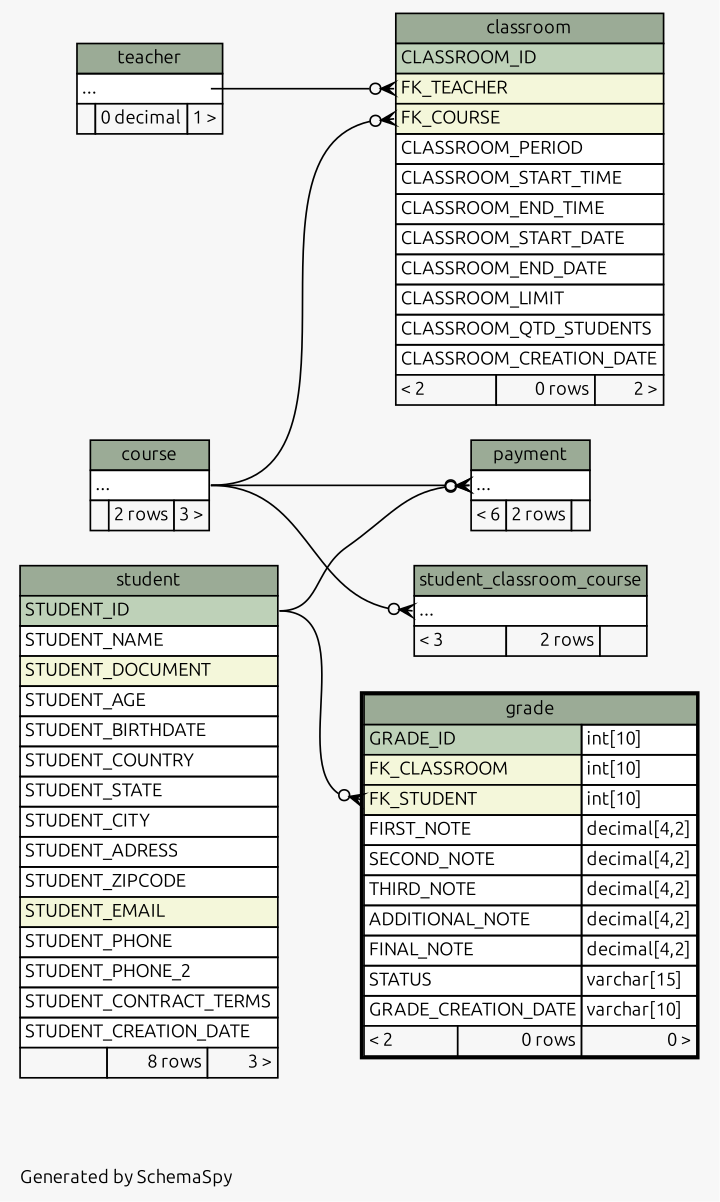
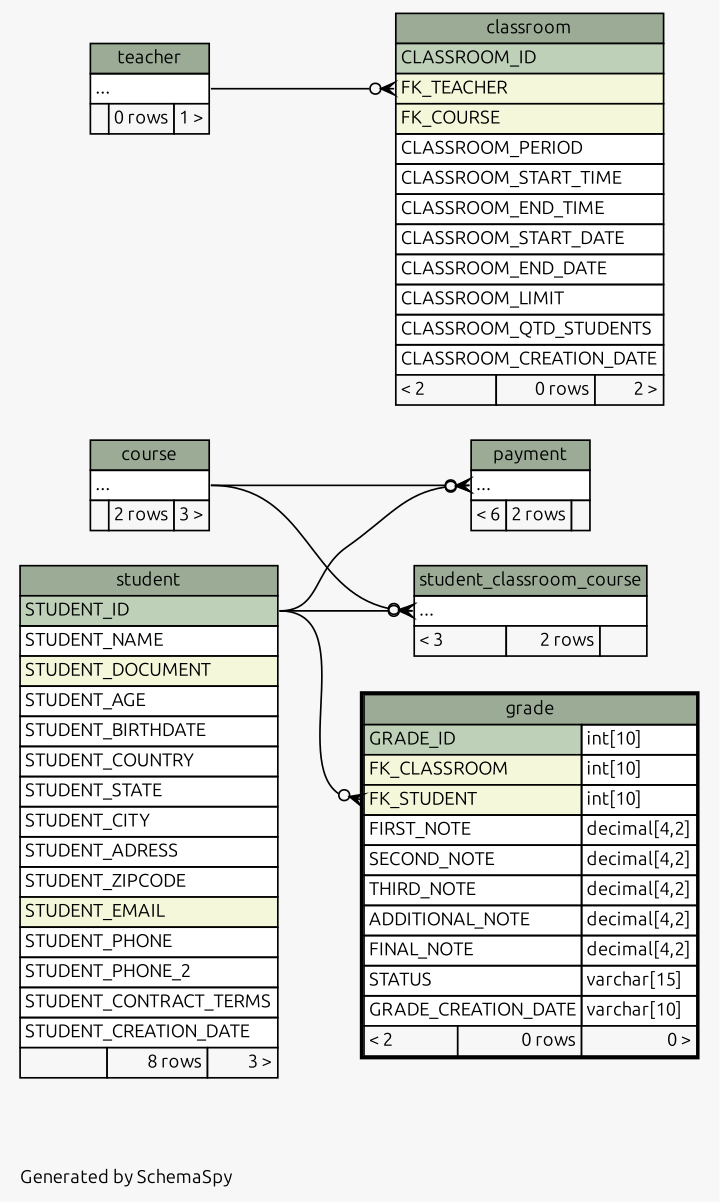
  digraph {
    bgcolor="#f7f7f7"
    fontname=Ubuntu
    fontsize=11
    label="\nGenerated by SchemaSpy"
    labeljust=l
    nodesep=0.18
    rankdir=RL
    ranksep=0.46
    node [fontname=Ubuntu fontsize=11 shape=plaintext]
    edge [arrowhead=none arrowsize=0.8 arrowtail=crowodot dir=back fontname=Ubuntu headport="elipses:e" tailport="elipses:w"]
    n1 [label=<     <TABLE BORDER="0" CELLBORDER="1" CELLSPACING="0" BGCOLOR="#ffffff">       <TR><TD COLSPAN="3" BGCOLOR="#9bab96" ALIGN="CENTER">classroom</TD></TR>       <TR><TD PORT="CLASSROOM_ID" COLSPAN="3" BGCOLOR="#bed1b8" ALIGN="LEFT">CLASSROOM_ID</TD></TR>       <TR><TD PORT="FK_TEACHER" COLSPAN="3" BGCOLOR="#f4f7da" ALIGN="LEFT">FK_TEACHER</TD></TR>       <TR><TD PORT="FK_COURSE" COLSPAN="3" BGCOLOR="#f4f7da" ALIGN="LEFT">FK_COURSE</TD></TR>       <TR><TD PORT="CLASSROOM_PERIOD" COLSPAN="3" ALIGN="LEFT">CLASSROOM_PERIOD</TD></TR>       <TR><TD PORT="CLASSROOM_START_TIME" COLSPAN="3" ALIGN="LEFT">CLASSROOM_START_TIME</TD></TR>       <TR><TD PORT="CLASSROOM_END_TIME" COLSPAN="3" ALIGN="LEFT">CLASSROOM_END_TIME</TD></TR>       <TR><TD PORT="CLASSROOM_START_DATE" COLSPAN="3" ALIGN="LEFT">CLASSROOM_START_DATE</TD></TR>       <TR><TD PORT="CLASSROOM_END_DATE" COLSPAN="3" ALIGN="LEFT">CLASSROOM_END_DATE</TD></TR>       <TR><TD PORT="CLASSROOM_LIMIT" COLSPAN="3" ALIGN="LEFT">CLASSROOM_LIMIT</TD></TR>       <TR><TD PORT="CLASSROOM_QTD_STUDENTS" COLSPAN="3" ALIGN="LEFT">CLASSROOM_QTD_STUDENTS</TD></TR>       <TR><TD PORT="CLASSROOM_CREATION_DATE" COLSPAN="3" ALIGN="LEFT">CLASSROOM_CREATION_DATE</TD></TR>       <TR><TD ALIGN="LEFT" BGCOLOR="#f7f7f7">&lt; 2</TD><TD ALIGN="RIGHT" BGCOLOR="#f7f7f7">0 rows</TD><TD ALIGN="RIGHT" BGCOLOR="#f7f7f7">2 &gt;</TD></TR>     </TABLE>>]
    n2 [label=<     <TABLE BORDER="0" CELLBORDER="1" CELLSPACING="0" BGCOLOR="#ffffff">       <TR><TD COLSPAN="3" BGCOLOR="#9bab96" ALIGN="CENTER">course</TD></TR>       <TR><TD PORT="elipses" COLSPAN="3" ALIGN="LEFT">...</TD></TR>       <TR><TD ALIGN="LEFT" BGCOLOR="#f7f7f7">  </TD><TD ALIGN="RIGHT" BGCOLOR="#f7f7f7">2 rows</TD><TD ALIGN="RIGHT" BGCOLOR="#f7f7f7">3 &gt;</TD></TR>     </TABLE>>]
-   n3 [label=<     <TABLE BORDER="0" CELLBORDER="1" CELLSPACING="0" BGCOLOR="#ffffff">       <TR><TD COLSPAN="3" BGCOLOR="#9bab96" ALIGN="CENTER">teacher</TD></TR>       <TR><TD PORT="elipses" COLSPAN="3" ALIGN="LEFT">...</TD></TR>       <TR><TD ALIGN="LEFT" BGCOLOR="#f7f7f7">  </TD><TD ALIGN="RIGHT" BGCOLOR="#f7f7f7">0 decimal</TD><TD ALIGN="RIGHT" BGCOLOR="#f7f7f7">1 &gt;</TD></TR>     </TABLE>>]
+   n3 [label=<     <TABLE BORDER="0" CELLBORDER="1" CELLSPACING="0" BGCOLOR="#ffffff">       <TR><TD COLSPAN="3" BGCOLOR="#9bab96" ALIGN="CENTER">teacher</TD></TR>       <TR><TD PORT="elipses" COLSPAN="3" ALIGN="LEFT">...</TD></TR>       <TR><TD ALIGN="LEFT" BGCOLOR="#f7f7f7">  </TD><TD ALIGN="RIGHT" BGCOLOR="#f7f7f7">0 rows</TD><TD ALIGN="RIGHT" BGCOLOR="#f7f7f7">1 &gt;</TD></TR>     </TABLE>>]
    n4 [label=<     <TABLE BORDER="2" CELLBORDER="1" CELLSPACING="0" BGCOLOR="#ffffff">       <TR><TD COLSPAN="3" BGCOLOR="#9bab96" ALIGN="CENTER">grade</TD></TR>       <TR><TD PORT="GRADE_ID" COLSPAN="2" BGCOLOR="#bed1b8" ALIGN="LEFT">GRADE_ID</TD><TD PORT="GRADE_ID.type" ALIGN="LEFT">int[10]</TD></TR>       <TR><TD PORT="FK_CLASSROOM" COLSPAN="2" BGCOLOR="#f4f7da" ALIGN="LEFT">FK_CLASSROOM</TD><TD PORT="FK_CLASSROOM.type" ALIGN="LEFT">int[10]</TD></TR>       <TR><TD PORT="FK_STUDENT" COLSPAN="2" BGCOLOR="#f4f7da" ALIGN="LEFT">FK_STUDENT</TD><TD PORT="FK_STUDENT.type" ALIGN="LEFT">int[10]</TD></TR>       <TR><TD PORT="FIRST_NOTE" COLSPAN="2" ALIGN="LEFT">FIRST_NOTE</TD><TD PORT="FIRST_NOTE.type" ALIGN="LEFT">decimal[4,2]</TD></TR>       <TR><TD PORT="SECOND_NOTE" COLSPAN="2" ALIGN="LEFT">SECOND_NOTE</TD><TD PORT="SECOND_NOTE.type" ALIGN="LEFT">decimal[4,2]</TD></TR>       <TR><TD PORT="THIRD_NOTE" COLSPAN="2" ALIGN="LEFT">THIRD_NOTE</TD><TD PORT="THIRD_NOTE.type" ALIGN="LEFT">decimal[4,2]</TD></TR>       <TR><TD PORT="ADDITIONAL_NOTE" COLSPAN="2" ALIGN="LEFT">ADDITIONAL_NOTE</TD><TD PORT="ADDITIONAL_NOTE.type" ALIGN="LEFT">decimal[4,2]</TD></TR>       <TR><TD PORT="FINAL_NOTE" COLSPAN="2" ALIGN="LEFT">FINAL_NOTE</TD><TD PORT="FINAL_NOTE.type" ALIGN="LEFT">decimal[4,2]</TD></TR>       <TR><TD PORT="STATUS" COLSPAN="2" ALIGN="LEFT">STATUS</TD><TD PORT="STATUS.type" ALIGN="LEFT">varchar[15]</TD></TR>       <TR><TD PORT="GRADE_CREATION_DATE" COLSPAN="2" ALIGN="LEFT">GRADE_CREATION_DATE</TD><TD PORT="GRADE_CREATION_DATE.type" ALIGN="LEFT">varchar[10]</TD></TR>       <TR><TD ALIGN="LEFT" BGCOLOR="#f7f7f7">&lt; 2</TD><TD ALIGN="RIGHT" BGCOLOR="#f7f7f7">0 rows</TD><TD ALIGN="RIGHT" BGCOLOR="#f7f7f7">0 &gt;</TD></TR>     </TABLE>>]
    n5 [label=<     <TABLE BORDER="0" CELLBORDER="1" CELLSPACING="0" BGCOLOR="#ffffff">       <TR><TD COLSPAN="3" BGCOLOR="#9bab96" ALIGN="CENTER">student</TD></TR>       <TR><TD PORT="STUDENT_ID" COLSPAN="3" BGCOLOR="#bed1b8" ALIGN="LEFT">STUDENT_ID</TD></TR>       <TR><TD PORT="STUDENT_NAME" COLSPAN="3" ALIGN="LEFT">STUDENT_NAME</TD></TR>       <TR><TD PORT="STUDENT_DOCUMENT" COLSPAN="3" BGCOLOR="#f4f7da" ALIGN="LEFT">STUDENT_DOCUMENT</TD></TR>       <TR><TD PORT="STUDENT_AGE" COLSPAN="3" ALIGN="LEFT">STUDENT_AGE</TD></TR>       <TR><TD PORT="STUDENT_BIRTHDATE" COLSPAN="3" ALIGN="LEFT">STUDENT_BIRTHDATE</TD></TR>       <TR><TD PORT="STUDENT_COUNTRY" COLSPAN="3" ALIGN="LEFT">STUDENT_COUNTRY</TD></TR>       <TR><TD PORT="STUDENT_STATE" COLSPAN="3" ALIGN="LEFT">STUDENT_STATE</TD></TR>       <TR><TD PORT="STUDENT_CITY" COLSPAN="3" ALIGN="LEFT">STUDENT_CITY</TD></TR>       <TR><TD PORT="STUDENT_ADRESS" COLSPAN="3" ALIGN="LEFT">STUDENT_ADRESS</TD></TR>       <TR><TD PORT="STUDENT_ZIPCODE" COLSPAN="3" ALIGN="LEFT">STUDENT_ZIPCODE</TD></TR>       <TR><TD PORT="STUDENT_EMAIL" COLSPAN="3" BGCOLOR="#f4f7da" ALIGN="LEFT">STUDENT_EMAIL</TD></TR>       <TR><TD PORT="STUDENT_PHONE" COLSPAN="3" ALIGN="LEFT">STUDENT_PHONE</TD></TR>       <TR><TD PORT="STUDENT_PHONE_2" COLSPAN="3" ALIGN="LEFT">STUDENT_PHONE_2</TD></TR>       <TR><TD PORT="STUDENT_CONTRACT_TERMS" COLSPAN="3" ALIGN="LEFT">STUDENT_CONTRACT_TERMS</TD></TR>       <TR><TD PORT="STUDENT_CREATION_DATE" COLSPAN="3" ALIGN="LEFT">STUDENT_CREATION_DATE</TD></TR>       <TR><TD ALIGN="LEFT" BGCOLOR="#f7f7f7">  </TD><TD ALIGN="RIGHT" BGCOLOR="#f7f7f7">8 rows</TD><TD ALIGN="RIGHT" BGCOLOR="#f7f7f7">3 &gt;</TD></TR>     </TABLE>>]
    n6 [label=<     <TABLE BORDER="0" CELLBORDER="1" CELLSPACING="0" BGCOLOR="#ffffff">       <TR><TD COLSPAN="3" BGCOLOR="#9bab96" ALIGN="CENTER">payment</TD></TR>       <TR><TD PORT="elipses" COLSPAN="3" ALIGN="LEFT">...</TD></TR>       <TR><TD ALIGN="LEFT" BGCOLOR="#f7f7f7">&lt; 6</TD><TD ALIGN="RIGHT" BGCOLOR="#f7f7f7">2 rows</TD><TD ALIGN="RIGHT" BGCOLOR="#f7f7f7">  </TD></TR>     </TABLE>>]
    n7 [label=<     <TABLE BORDER="0" CELLBORDER="1" CELLSPACING="0" BGCOLOR="#ffffff">       <TR><TD COLSPAN="3" BGCOLOR="#9bab96" ALIGN="CENTER">student_classroom_course</TD></TR>       <TR><TD PORT="elipses" COLSPAN="3" ALIGN="LEFT">...</TD></TR>       <TR><TD ALIGN="LEFT" BGCOLOR="#f7f7f7">&lt; 3</TD><TD ALIGN="RIGHT" BGCOLOR="#f7f7f7">2 rows</TD><TD ALIGN="RIGHT" BGCOLOR="#f7f7f7">  </TD></TR>     </TABLE>>]
-   n1 -> n2 [tailport="FK_COURSE:w"]
    n1 -> n3 [tailport="FK_TEACHER:w"]
    n4 -> n5 [headport="STUDENT_ID:e" tailport="FK_STUDENT:w"]
    n6 -> n2
    n6 -> n5 [headport="STUDENT_ID:e"]
    n7 -> n2
+   n7 -> n5 [headport="STUDENT_ID:e"]
  }
